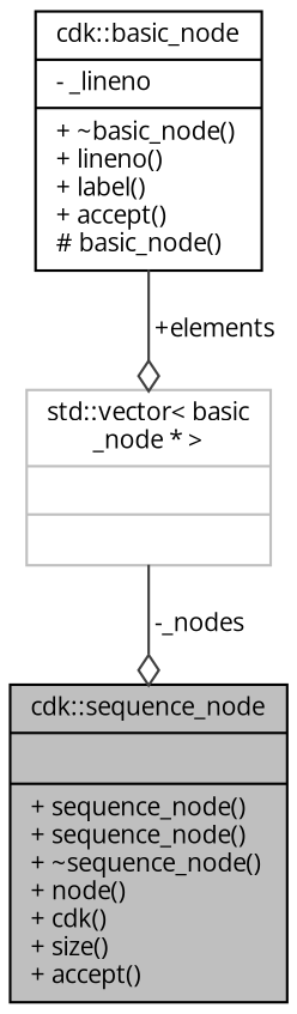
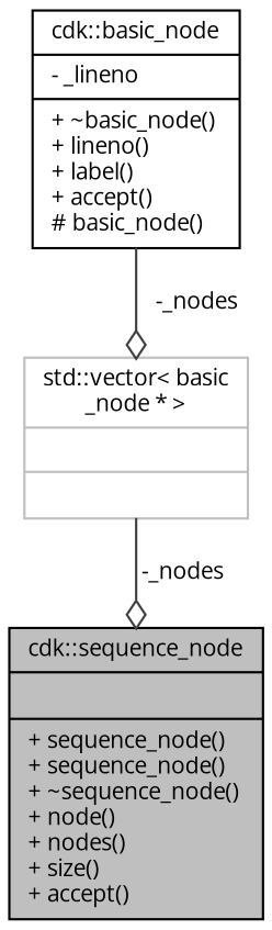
  digraph {
    fontname="Open Sans"
    node [color=black fillcolor=white fontname="Open Sans" fontsize=10 shape=record style=filled]
    edge [arrowhead=odiamond color=grey25 fontname="Open Sans" fontsize=10 labelfontname=Helvetica labelfontsize=10 style=solid]
-   n1 [fillcolor=grey75 fontcolor=black height=0.2 label="{cdk::sequence_node\n||+ sequence_node()\l+ sequence_node()\l+ ~sequence_node()\l+ node()\l+ cdk()\l+ size()\l+ accept()\l}" width=0.4]
+   n1 [fillcolor=grey75 fontcolor=black height=0.2 label="{cdk::sequence_node\n||+ sequence_node()\l+ sequence_node()\l+ ~sequence_node()\l+ node()\l+ nodes()\l+ size()\l+ accept()\l}" width=0.4]
    n2 [height=0.2 label="{cdk::basic_node\n|- _lineno\l|+ ~basic_node()\l+ lineno()\l+ label()\l+ accept()\l# basic_node()\l}" width=0.4]
    n3 [color=grey75 height=0.2 label="{std::vector\< basic\l_node * \>\n||}" width=0.4]
-   n2 -> n3 [label=" +elements"]
+   n2 -> n3 [label=" -_nodes"]
    n3 -> n1 [label=" -_nodes"]
  }
